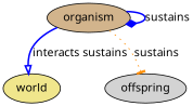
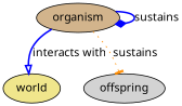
  digraph {
    fontname="Noto Sans"
    node [fontname="Noto Sans" style=filled]
    edge [color=blue fontname="Noto Sans" style=bold]
    organism [fillcolor=tan]
    world [fillcolor=khaki]
    offspring [fillcolor=lightgrey]
    organism -> organism [arrowhead=diamond label=sustains]
-   organism -> world [arrowhead=onormal label="interacts sustains"]
+   organism -> world [arrowhead=onormal label="interacts with"]
    organism -> offspring [arrowhead=tee color=darkorange label=sustains style=dotted]
  }
